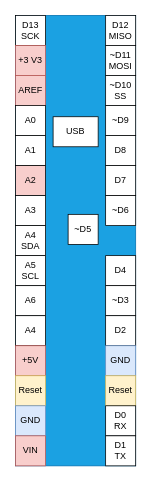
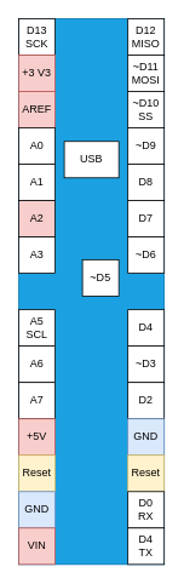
  <mxCell id="0" />
  <mxCell id="1" parent="0" />
  <mxCell id="2" value="" style="rounded=0;whiteSpace=wrap;html=1;fillColor=#1ba1e2;fontColor=#ffffff;strokeColor=#006EAF;" vertex="1" parent="1"><mxGeometry x="20" y="20" width="160" height="600" as="geometry" /></mxCell>
  <mxCell id="3" value="D13&lt;div&gt;SCK&lt;/div&gt;" style="rounded=0;whiteSpace=wrap;html=1;" vertex="1" parent="1"><mxGeometry x="20" y="20" width="40" height="40" as="geometry" /></mxCell>
  <mxCell id="4" value="+3 V3" style="rounded=0;whiteSpace=wrap;html=1;fillColor=#f8cecc;strokeColor=#b85450;" vertex="1" parent="1"><mxGeometry x="20" y="60" width="40" height="40" as="geometry" /></mxCell>
  <mxCell id="5" value="AREF" style="rounded=0;whiteSpace=wrap;html=1;fillColor=#f8cecc;strokeColor=#b85450;" vertex="1" parent="1"><mxGeometry x="20" y="100" width="40" height="40" as="geometry" /></mxCell>
  <mxCell id="6" value="A0" style="rounded=0;whiteSpace=wrap;html=1;" vertex="1" parent="1"><mxGeometry x="20" y="140" width="40" height="40" as="geometry" /></mxCell>
  <mxCell id="7" value="A1" style="rounded=0;whiteSpace=wrap;html=1;" vertex="1" parent="1"><mxGeometry x="20" y="180" width="40" height="40" as="geometry" /></mxCell>
  <mxCell id="8" value="A2" style="rounded=0;whiteSpace=wrap;html=1;fillColor=#f8cecc;" vertex="1" parent="1"><mxGeometry x="20" y="220" width="40" height="40" as="geometry" /></mxCell>
  <mxCell id="9" value="A3" style="rounded=0;whiteSpace=wrap;html=1;" vertex="1" parent="1"><mxGeometry x="20" y="260" width="40" height="40" as="geometry" /></mxCell>
- <mxCell id="10" value="A4&lt;div&gt;SDA&lt;/div&gt;" style="rounded=0;whiteSpace=wrap;html=1;" vertex="1" parent="1"><mxGeometry x="20" y="300" width="40" height="40" as="geometry" /></mxCell>
  <mxCell id="11" value="A5&lt;div&gt;SCL&lt;/div&gt;" style="rounded=0;whiteSpace=wrap;html=1;" vertex="1" parent="1"><mxGeometry x="20" y="340" width="40" height="40" as="geometry" /></mxCell>
  <mxCell id="12" value="A6" style="rounded=0;whiteSpace=wrap;html=1;" vertex="1" parent="1"><mxGeometry x="20" y="380" width="40" height="40" as="geometry" /></mxCell>
- <mxCell id="13" value="A4" style="rounded=0;whiteSpace=wrap;html=1;" vertex="1" parent="1"><mxGeometry x="20" y="420" width="40" height="40" as="geometry" /></mxCell>
+ <mxCell id="13" value="A7" style="rounded=0;whiteSpace=wrap;html=1;" vertex="1" parent="1"><mxGeometry x="20" y="420" width="40" height="40" as="geometry" /></mxCell>
  <mxCell id="14" value="+5V" style="rounded=0;whiteSpace=wrap;html=1;fillColor=#f8cecc;strokeColor=#b85450;" vertex="1" parent="1"><mxGeometry x="20" y="460" width="40" height="40" as="geometry" /></mxCell>
  <mxCell id="15" value="Reset" style="rounded=0;whiteSpace=wrap;html=1;fillColor=#fff2cc;strokeColor=#d6b656;" vertex="1" parent="1"><mxGeometry x="20" y="500" width="40" height="40" as="geometry" /></mxCell>
  <mxCell id="16" value="GND" style="rounded=0;whiteSpace=wrap;html=1;fillColor=#dae8fc;strokeColor=#6c8ebf;" vertex="1" parent="1"><mxGeometry x="20" y="540" width="40" height="40" as="geometry" /></mxCell>
  <mxCell id="17" value="VIN" style="rounded=0;whiteSpace=wrap;html=1;fillColor=#f8cecc;strokeColor=#b85450;" vertex="1" parent="1"><mxGeometry x="20" y="580" width="40" height="40" as="geometry" /></mxCell>
  <mxCell id="18" value="D12&lt;div&gt;MISO&lt;/div&gt;" style="rounded=0;whiteSpace=wrap;html=1;" vertex="1" parent="1"><mxGeometry x="140" y="20" width="40" height="40" as="geometry" /></mxCell>
  <mxCell id="19" value="~D11&lt;div&gt;MOSI&lt;/div&gt;" style="rounded=0;whiteSpace=wrap;html=1;" vertex="1" parent="1"><mxGeometry x="140" y="60" width="40" height="40" as="geometry" /></mxCell>
  <mxCell id="20" value="~D10&lt;div&gt;SS&lt;/div&gt;" style="rounded=0;whiteSpace=wrap;html=1;" vertex="1" parent="1"><mxGeometry x="140" y="100" width="40" height="40" as="geometry" /></mxCell>
  <mxCell id="21" value="~D9" style="rounded=0;whiteSpace=wrap;html=1;" vertex="1" parent="1"><mxGeometry x="140" y="140" width="40" height="40" as="geometry" /></mxCell>
  <mxCell id="22" value="D8" style="rounded=0;whiteSpace=wrap;html=1;" vertex="1" parent="1"><mxGeometry x="140" y="180" width="40" height="40" as="geometry" /></mxCell>
  <mxCell id="23" value="D7" style="rounded=0;whiteSpace=wrap;html=1;" vertex="1" parent="1"><mxGeometry x="140" y="220" width="40" height="40" as="geometry" /></mxCell>
  <mxCell id="24" value="~D6" style="rounded=0;whiteSpace=wrap;html=1;" vertex="1" parent="1"><mxGeometry x="140" y="260" width="40" height="40" as="geometry" /></mxCell>
  <mxCell id="25" value="~D5" style="rounded=0;whiteSpace=wrap;html=1;" vertex="1" parent="1"><mxGeometry x="90" y="285" width="40" height="40" as="geometry" /></mxCell>
  <mxCell id="26" value="D4" style="rounded=0;whiteSpace=wrap;html=1;" vertex="1" parent="1"><mxGeometry x="140" y="340" width="40" height="40" as="geometry" /></mxCell>
  <mxCell id="27" value="~D3" style="rounded=0;whiteSpace=wrap;html=1;" vertex="1" parent="1"><mxGeometry x="140" y="380" width="40" height="40" as="geometry" /></mxCell>
  <mxCell id="28" value="D2" style="rounded=0;whiteSpace=wrap;html=1;" vertex="1" parent="1"><mxGeometry x="140" y="420" width="40" height="40" as="geometry" /></mxCell>
  <mxCell id="29" value="GND" style="rounded=0;whiteSpace=wrap;html=1;fillColor=#dae8fc;strokeColor=#6c8ebf;" vertex="1" parent="1"><mxGeometry x="140" y="460" width="40" height="40" as="geometry" /></mxCell>
  <mxCell id="30" value="Reset" style="rounded=0;whiteSpace=wrap;html=1;fillColor=#fff2cc;strokeColor=#d6b656;" vertex="1" parent="1"><mxGeometry x="140" y="500" width="40" height="40" as="geometry" /></mxCell>
  <mxCell id="31" value="D0&lt;br&gt;RX" style="rounded=0;whiteSpace=wrap;html=1;" vertex="1" parent="1"><mxGeometry x="140" y="540" width="40" height="40" as="geometry" /></mxCell>
- <mxCell id="32" value="D1&lt;br&gt;TX" style="rounded=0;whiteSpace=wrap;html=1;" vertex="1" parent="1"><mxGeometry x="140" y="580" width="40" height="40" as="geometry" /></mxCell>
+ <mxCell id="32" value="D4&lt;br&gt;TX" style="rounded=0;whiteSpace=wrap;html=1;" vertex="1" parent="1"><mxGeometry x="140" y="580" width="40" height="40" as="geometry" /></mxCell>
  <mxCell id="33" value="USB" style="rounded=0;whiteSpace=wrap;html=1;" vertex="1" parent="1"><mxGeometry x="70" y="155" width="60" height="40" as="geometry" /></mxCell>
